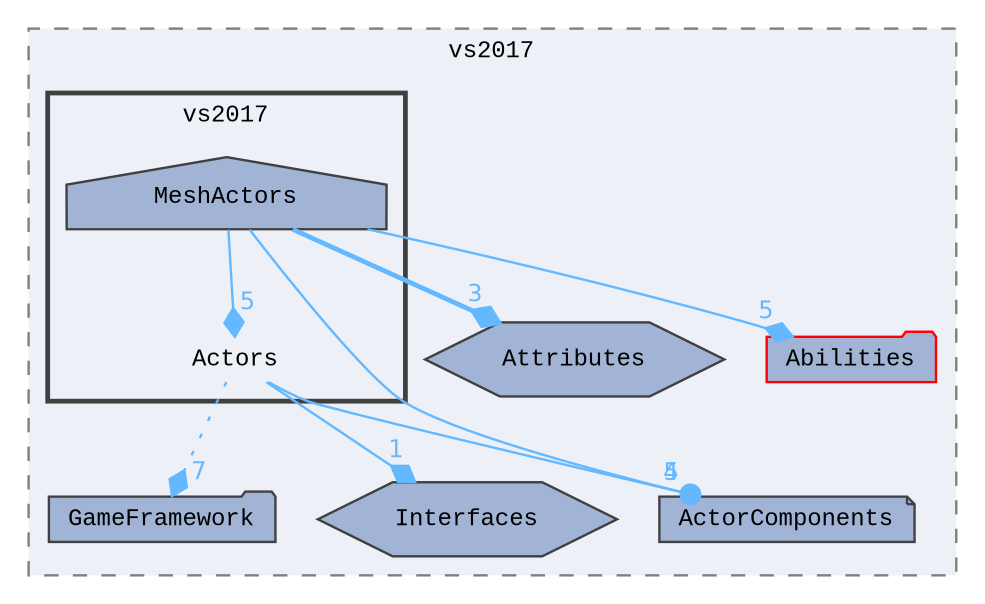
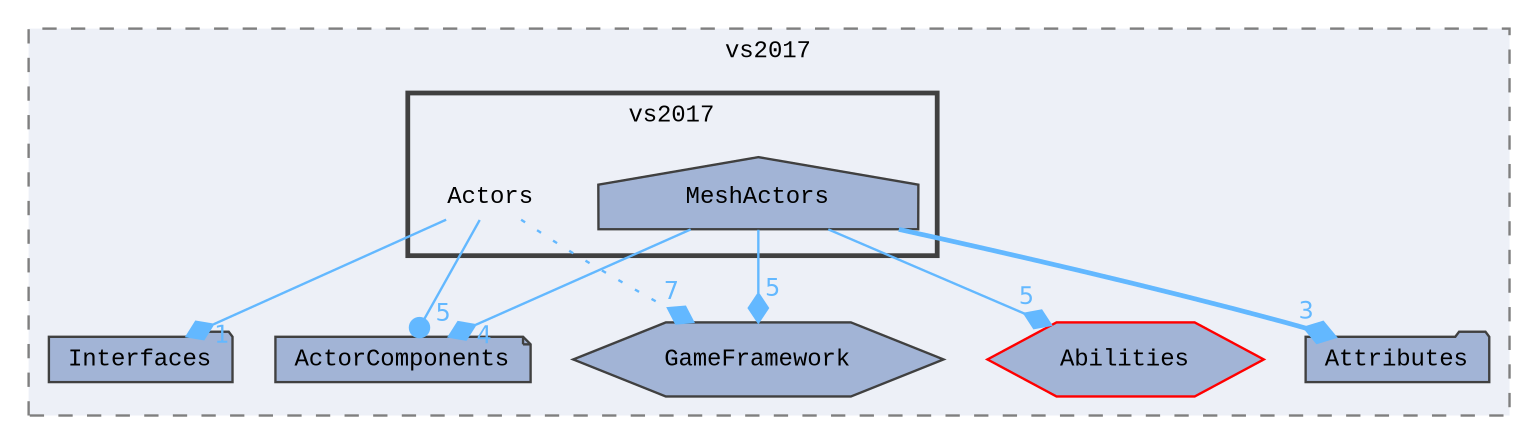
  digraph {
    compound=true
    fontname="Liberation Mono"
    node [fontname="Liberation Mono" fontsize=10 shape=folder color=grey25 fillcolor="#a2b4d6" style=filled]
    edge [color=steelblue1 fontcolor=steelblue1 fontname="Liberation Mono" fontsize=10 headlabel=5 labeldistance=1.5 labelfontname=Helvetica labelfontsize=10 style=solid arrowhead=diamond]
    n1 [height=0.2 label=Actors shape=plaintext width=0.4 color="" fillcolor="" style=""]
    n2 [height=0.2 label=MeshActors shape=house width=0.4]
-   n3 [height=0.2 label=GameFramework width=0.4]
+   n3 [height=0.2 label=GameFramework shape=hexagon width=0.4]
    n4 [height=0.2 label=ActorComponents shape=note width=0.4]
-   n5 [height=0.2 label=Interfaces shape=hexagon width=0.4]
-   n6 [height=0.2 label=Attributes shape=hexagon width=0.4]
-   n7 [color=red height=0.2 label=Abilities width=0.4]
+   n5 [height=0.2 label=Interfaces width=0.4]
+   n6 [height=0.2 label=Attributes width=0.4]
+   n7 [color=red height=0.2 label=Abilities shape=hexagon width=0.4]
    subgraph cluster_1 {
      bgcolor="#edf0f7"
      fontsize=10
      label=vs2017
      pencolor=grey50
      style="filled,dashed"
      n3
      n4
      n5
      n6
      n7
      subgraph cluster_2 {
        bgcolor="#edf0f7"
        fontsize=10
        pencolor=grey25
        style="filled,bold"
        n1
        n2
      }
    }
    n1 -> n3 [headlabel=7 style=dotted]
    n1 -> n4 [arrowhead=dot]
    n1 -> n5 [headlabel=1]
-   n2 -> n1
-   n2 -> n4 [headlabel=4 arrowhead=dot]
+   n2 -> n3
+   n2 -> n4 [headlabel=4]
    n2 -> n6 [headlabel=3 style=bold]
    n2 -> n7
  }
